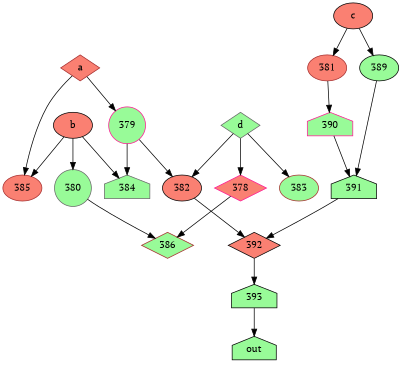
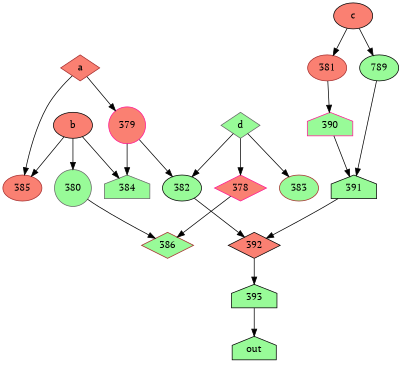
  strict digraph {
    fontname="PT Serif"
    node [color=black fillcolor=palegreen fontname="PT Serif" shape=ellipse style=filled]
    edge [fontname="PT Serif"]
    393 [shape=house]
    out [shape=house]
    a [color=brown fillcolor=salmon shape=diamond]
-   379 [color=deeppink shape=circle]
+   379 [color=deeppink fillcolor=salmon shape=circle]
    385 [color=brown fillcolor=salmon]
-   382 [fillcolor=salmon]
+   382
    384 [color=gray40 shape=house]
    392 [fillcolor=salmon shape=diamond]
    390 [color=deeppink shape=house]
    391 [shape=house]
-   389
+   389 [label=789]
    b [fillcolor=salmon]
    380 [color=gray40 shape=circle]
    386 [color=brown shape=diamond]
    383 [color=brown]
    c [fillcolor=salmon]
    381 [color=brown fillcolor=salmon]
    d [color=gray40 shape=diamond]
    378 [color=deeppink fillcolor=salmon shape=diamond]
    393 -> out
    a -> 379
    a -> 385
    379 -> 382
    379 -> 384
    382 -> 392
    392 -> 393
    390 -> 391
    391 -> 392
    389 -> 391
    b -> 385
    b -> 384
    b -> 380
    380 -> 386
    c -> 389
    c -> 381
    381 -> 390
    d -> 382
    d -> 383
    d -> 378
    378 -> 386
  }
